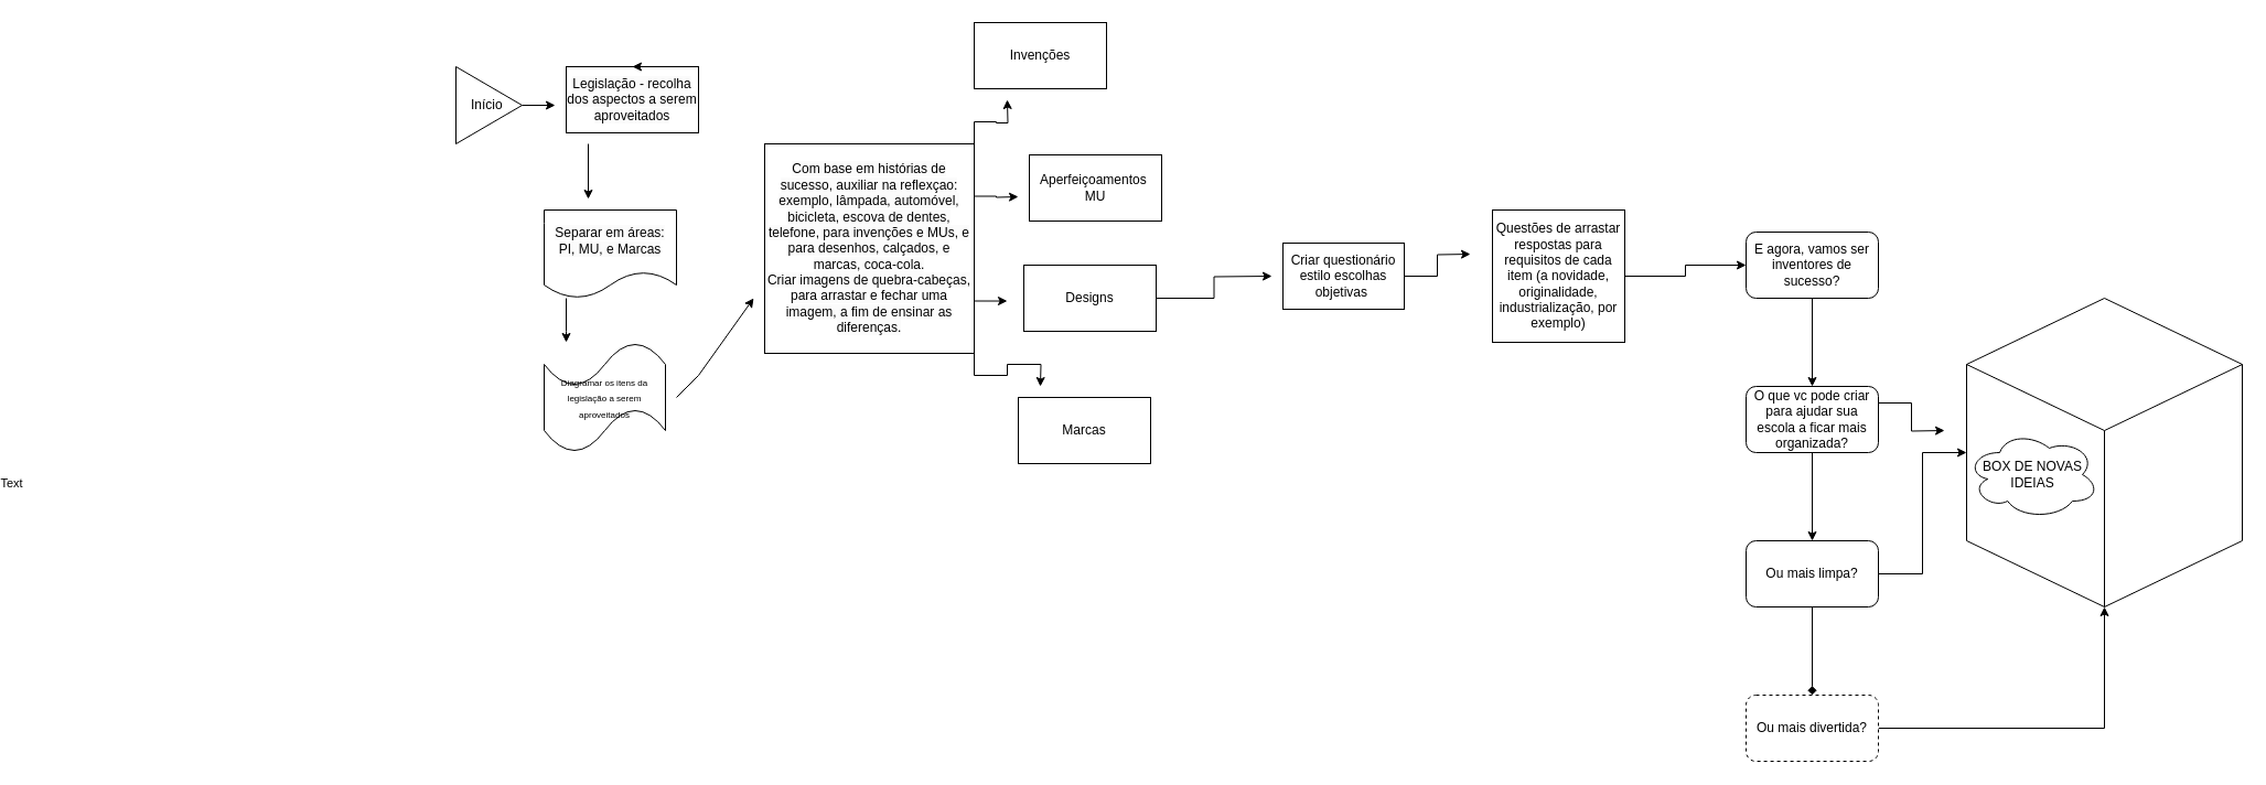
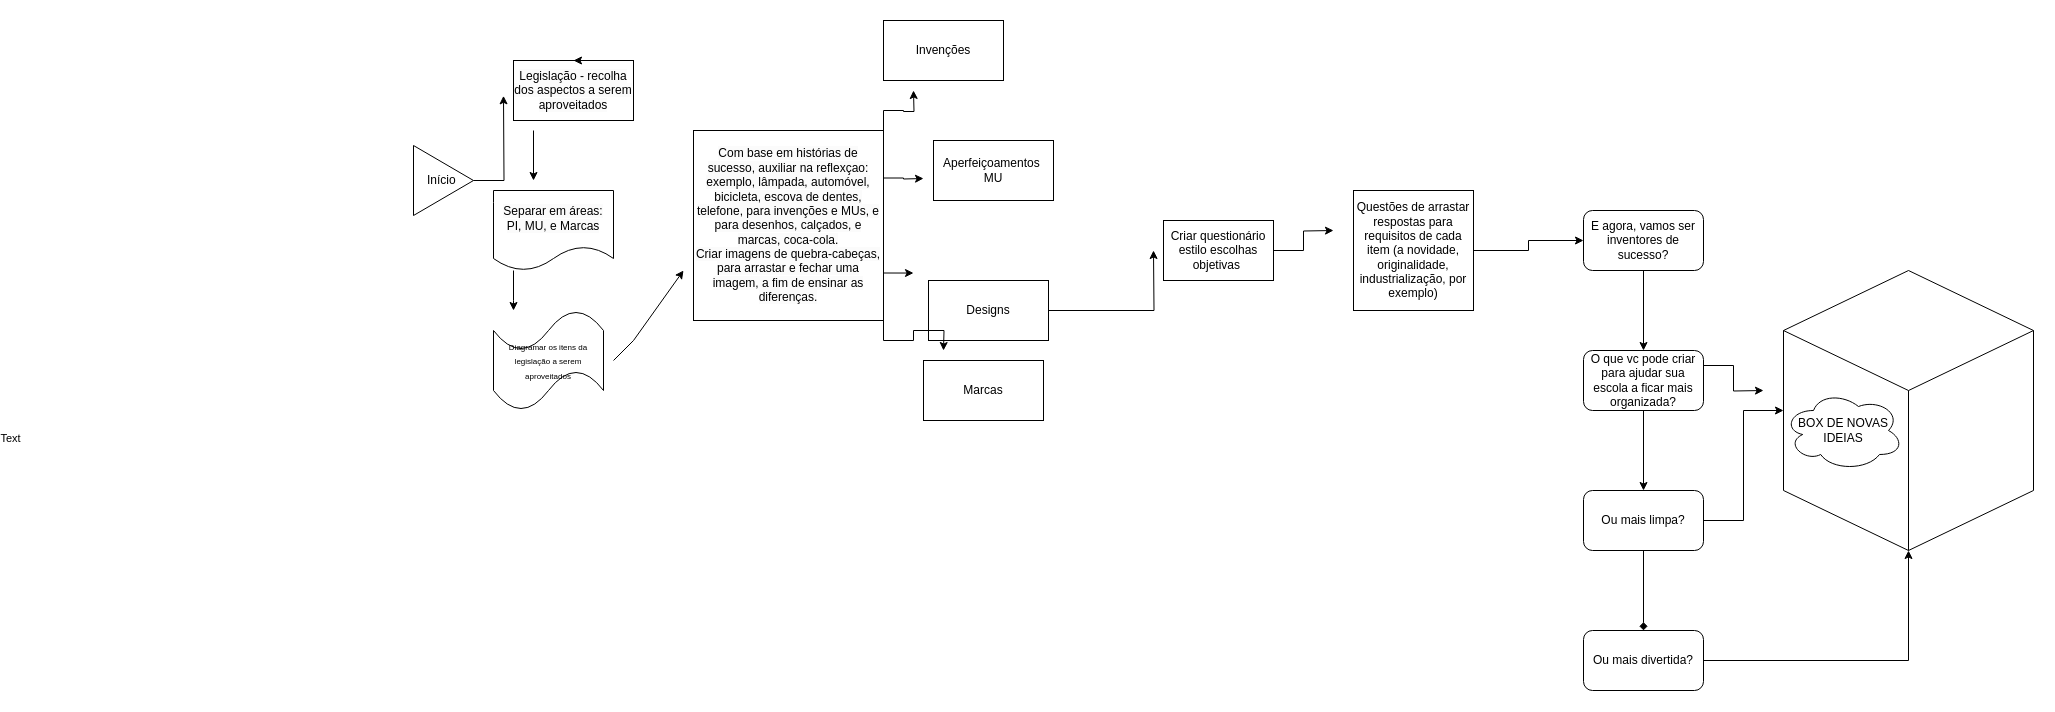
  <mxCell id="0" />
  <mxCell id="1" parent="0" />
  <mxCell id="2" style="edgeStyle=orthogonalEdgeStyle;rounded=0;orthogonalLoop=1;jettySize=auto;html=1;exitX=0.5;exitY=1;exitDx=0;exitDy=0;" edge="1" parent="1"><mxGeometry relative="1" as="geometry"><mxPoint x="187.5" y="240" as="sourcePoint" /><mxPoint x="187.5" y="240" as="targetPoint" /></mxGeometry></mxCell>
  <mxCell id="3" style="edgeStyle=orthogonalEdgeStyle;rounded=0;orthogonalLoop=1;jettySize=auto;html=1;exitX=1;exitY=0.5;exitDx=0;exitDy=0;" edge="1" parent="1" source="4"><mxGeometry relative="1" as="geometry"><mxPoint x="110" y="95.333" as="targetPoint" /></mxGeometry></mxCell>
- <mxCell id="4" value="Início&amp;nbsp;" style="triangle;whiteSpace=wrap;html=1;" vertex="1" parent="1"><mxGeometry y="60" width="60" height="70" as="geometry" x="20" /></mxCell>
+ <mxCell id="4" value="Início&amp;nbsp;" style="triangle;whiteSpace=wrap;html=1;" vertex="1" parent="1"><mxGeometry x="20" y="145" width="60" height="70" as="geometry" /></mxCell>
  <mxCell id="5" value="" style="endArrow=classic;html=1;rounded=0;" edge="1" parent="1"><mxGeometry width="50" height="50" relative="1" as="geometry"><mxPoint x="140" y="130" as="sourcePoint" /><mxPoint x="140" y="180" as="targetPoint" /></mxGeometry></mxCell>
  <mxCell id="6" value="&lt;meta charset=&quot;utf-8&quot;&gt;&lt;span style=&quot;color: rgb(0, 0, 0); font-family: Helvetica; font-size: 12px; font-style: normal; font-variant-ligatures: normal; font-variant-caps: normal; font-weight: 400; letter-spacing: normal; orphans: 2; text-align: center; text-indent: 0px; text-transform: none; widows: 2; word-spacing: 0px; -webkit-text-stroke-width: 0px; background-color: rgb(251, 251, 251); text-decoration-thickness: initial; text-decoration-style: initial; text-decoration-color: initial; float: none; display: inline !important;&quot;&gt;Legislação - recolha dos aspectos a serem aproveitados&lt;/span&gt;" style="rounded=0;whiteSpace=wrap;html=1;" vertex="1" parent="1"><mxGeometry x="120" y="60" width="120" height="60" as="geometry" /></mxCell>
  <mxCell id="7" style="edgeStyle=orthogonalEdgeStyle;rounded=0;orthogonalLoop=1;jettySize=auto;html=1;" edge="1" parent="1" source="8" target="9"><mxGeometry relative="1" as="geometry"><Array as="points"><mxPoint x="120" y="300" /><mxPoint x="120" y="300" /></Array></mxGeometry></mxCell>
  <mxCell id="8" value="&lt;meta charset=&quot;utf-8&quot;&gt;&lt;span style=&quot;color: rgb(0, 0, 0); font-family: Helvetica; font-size: 12px; font-style: normal; font-variant-ligatures: normal; font-variant-caps: normal; font-weight: 400; letter-spacing: normal; orphans: 2; text-align: center; text-indent: 0px; text-transform: none; widows: 2; word-spacing: 0px; -webkit-text-stroke-width: 0px; background-color: rgb(251, 251, 251); text-decoration-thickness: initial; text-decoration-style: initial; text-decoration-color: initial; float: none; display: inline !important;&quot;&gt;Separar em áreas:&lt;/span&gt;&lt;br style=&quot;border-color: var(--border-color); color: rgb(0, 0, 0); font-family: Helvetica; font-size: 12px; font-style: normal; font-variant-ligatures: normal; font-variant-caps: normal; font-weight: 400; letter-spacing: normal; orphans: 2; text-align: center; text-indent: 0px; text-transform: none; widows: 2; word-spacing: 0px; -webkit-text-stroke-width: 0px; text-decoration-thickness: initial; text-decoration-style: initial; text-decoration-color: initial;&quot;&gt;&lt;span style=&quot;color: rgb(0, 0, 0); font-family: Helvetica; font-size: 12px; font-style: normal; font-variant-ligatures: normal; font-variant-caps: normal; font-weight: 400; letter-spacing: normal; orphans: 2; text-align: center; text-indent: 0px; text-transform: none; widows: 2; word-spacing: 0px; -webkit-text-stroke-width: 0px; background-color: rgb(251, 251, 251); text-decoration-thickness: initial; text-decoration-style: initial; text-decoration-color: initial; float: none; display: inline !important;&quot;&gt;PI, MU, e Marcas&lt;/span&gt;" style="shape=document;whiteSpace=wrap;html=1;boundedLbl=1;" vertex="1" parent="1"><mxGeometry x="100" y="190" width="120" height="80" as="geometry" /></mxCell>
  <mxCell id="9" value="&lt;font style=&quot;font-size: 8px;&quot;&gt;Diagramar os itens da legislação a serem aproveitados&lt;/font&gt;" style="shape=tape;whiteSpace=wrap;html=1;" vertex="1" parent="1"><mxGeometry x="100" y="310" width="110" height="100" as="geometry" /></mxCell>
  <mxCell id="10" style="edgeStyle=orthogonalEdgeStyle;rounded=0;orthogonalLoop=1;jettySize=auto;html=1;exitX=0.75;exitY=0;exitDx=0;exitDy=0;entryX=0.5;entryY=0;entryDx=0;entryDy=0;" edge="1" parent="1" source="6" target="6"><mxGeometry relative="1" as="geometry" /></mxCell>
  <mxCell id="11" value="Invenções" style="rounded=0;whiteSpace=wrap;html=1;" vertex="1" parent="1"><mxGeometry x="490" width="120" height="60" as="geometry" y="20" /></mxCell>
  <mxCell id="12" value="Aperfeiçoamentos&amp;nbsp;&lt;br&gt;MU" style="rounded=0;whiteSpace=wrap;html=1;" vertex="1" parent="1"><mxGeometry x="540" y="140" width="120" height="60" as="geometry" /></mxCell>
  <mxCell id="13" style="edgeStyle=orthogonalEdgeStyle;rounded=0;orthogonalLoop=1;jettySize=auto;html=1;exitX=1;exitY=0.5;exitDx=0;exitDy=0;" edge="1" parent="1" source="14"><mxGeometry relative="1" as="geometry"><mxPoint x="760" y="250" as="targetPoint" /></mxGeometry></mxCell>
- <mxCell id="14" value="Designs" style="rounded=0;whiteSpace=wrap;html=1;" vertex="1" parent="1"><mxGeometry x="535" y="240" width="120" height="60" as="geometry" /></mxCell>
+ <mxCell id="14" value="Designs" style="rounded=0;whiteSpace=wrap;html=1;" vertex="1" parent="1"><mxGeometry x="535" y="280" width="120" height="60" as="geometry" /></mxCell>
  <mxCell id="15" value="Marcas" style="rounded=0;whiteSpace=wrap;html=1;" vertex="1" parent="1"><mxGeometry x="530" y="360" width="120" height="60" as="geometry" /></mxCell>
  <mxCell id="16" style="edgeStyle=orthogonalEdgeStyle;rounded=0;orthogonalLoop=1;jettySize=auto;html=1;exitX=1;exitY=0.5;exitDx=0;exitDy=0;" edge="1" parent="1" source="17"><mxGeometry relative="1" as="geometry"><mxPoint x="940" y="230" as="targetPoint" /></mxGeometry></mxCell>
  <mxCell id="17" value="Criar questionário estilo escolhas objetivas&amp;nbsp;" style="rounded=0;whiteSpace=wrap;html=1;" vertex="1" parent="1"><mxGeometry x="770" y="220" width="110" height="60" as="geometry" /></mxCell>
  <mxCell id="18" style="edgeStyle=orthogonalEdgeStyle;rounded=0;orthogonalLoop=1;jettySize=auto;html=1;exitX=1;exitY=0.5;exitDx=0;exitDy=0;" edge="1" parent="1" source="19" target="28"><mxGeometry relative="1" as="geometry" /></mxCell>
  <mxCell id="19" value="Questões de arrastar respostas para requisitos de cada item (a novidade, originalidade, industrialização, por exemplo)" style="whiteSpace=wrap;html=1;rounded=0;" vertex="1" parent="1"><mxGeometry x="960" y="190" width="120" height="120" as="geometry" /></mxCell>
  <mxCell id="20" style="edgeStyle=orthogonalEdgeStyle;rounded=0;orthogonalLoop=1;jettySize=auto;html=1;exitX=1;exitY=0;exitDx=0;exitDy=0;" edge="1" parent="1" source="24"><mxGeometry relative="1" as="geometry"><mxPoint x="520" y="90" as="targetPoint" /></mxGeometry></mxCell>
  <mxCell id="21" style="edgeStyle=orthogonalEdgeStyle;rounded=0;orthogonalLoop=1;jettySize=auto;html=1;exitX=1;exitY=0.25;exitDx=0;exitDy=0;" edge="1" parent="1" source="24"><mxGeometry relative="1" as="geometry"><mxPoint x="530" y="178" as="targetPoint" /></mxGeometry></mxCell>
  <mxCell id="22" style="edgeStyle=orthogonalEdgeStyle;rounded=0;orthogonalLoop=1;jettySize=auto;html=1;exitX=1;exitY=0.75;exitDx=0;exitDy=0;" edge="1" parent="1" source="24"><mxGeometry relative="1" as="geometry"><mxPoint x="520" y="272.545" as="targetPoint" /></mxGeometry></mxCell>
  <mxCell id="23" style="edgeStyle=orthogonalEdgeStyle;rounded=0;orthogonalLoop=1;jettySize=auto;html=1;exitX=1;exitY=1;exitDx=0;exitDy=0;" edge="1" parent="1" source="24"><mxGeometry relative="1" as="geometry"><mxPoint x="550" y="350" as="targetPoint" /></mxGeometry></mxCell>
  <mxCell id="24" value="&lt;meta charset=&quot;utf-8&quot;&gt;&lt;span style=&quot;color: rgb(0, 0, 0); font-family: Helvetica; font-size: 12px; font-style: normal; font-variant-ligatures: normal; font-variant-caps: normal; font-weight: 400; letter-spacing: normal; orphans: 2; text-align: center; text-indent: 0px; text-transform: none; widows: 2; word-spacing: 0px; -webkit-text-stroke-width: 0px; background-color: rgb(251, 251, 251); text-decoration-thickness: initial; text-decoration-style: initial; text-decoration-color: initial; float: none; display: inline !important;&quot;&gt;Com base em histórias de sucesso, auxiliar na reflexçao: exemplo, lâmpada, automóvel, bicicleta, escova de dentes, telefone, para invenções e MUs, e para desenhos, calçados, e marcas, coca-cola.&lt;/span&gt;&lt;br style=&quot;border-color: var(--border-color); color: rgb(0, 0, 0); font-family: Helvetica; font-size: 12px; font-style: normal; font-variant-ligatures: normal; font-variant-caps: normal; font-weight: 400; letter-spacing: normal; orphans: 2; text-align: center; text-indent: 0px; text-transform: none; widows: 2; word-spacing: 0px; -webkit-text-stroke-width: 0px; background-color: rgb(251, 251, 251); text-decoration-thickness: initial; text-decoration-style: initial; text-decoration-color: initial;&quot;&gt;&lt;span style=&quot;color: rgb(0, 0, 0); font-family: Helvetica; font-size: 12px; font-style: normal; font-variant-ligatures: normal; font-variant-caps: normal; font-weight: 400; letter-spacing: normal; orphans: 2; text-align: center; text-indent: 0px; text-transform: none; widows: 2; word-spacing: 0px; -webkit-text-stroke-width: 0px; background-color: rgb(251, 251, 251); text-decoration-thickness: initial; text-decoration-style: initial; text-decoration-color: initial; float: none; display: inline !important;&quot;&gt;Criar imagens de quebra-cabeças, para arrastar e fechar uma imagem, a fim de ensinar as diferenças.&lt;/span&gt;" style="whiteSpace=wrap;html=1;aspect=fixed;" vertex="1" parent="1"><mxGeometry x="300" y="130" width="190" height="190" as="geometry" /></mxCell>
  <mxCell id="25" value="" style="endArrow=classic;html=1;rounded=0;" edge="1" parent="1"><mxGeometry width="50" height="50" relative="1" as="geometry"><mxPoint x="220" y="360" as="sourcePoint" /><mxPoint x="290" y="270" as="targetPoint" /><Array as="points"><mxPoint x="240" y="340" /></Array></mxGeometry></mxCell>
  <mxCell id="26" value="Text" style="edgeLabel;html=1;align=center;verticalAlign=middle;resizable=0;points=[];" vertex="1" connectable="0" parent="25"><mxGeometry x="-0.075" y="-1" relative="1" as="geometry"><mxPoint x="-639" y="117" as="offset" /></mxGeometry></mxCell>
  <mxCell id="27" value="" style="edgeStyle=orthogonalEdgeStyle;rounded=0;orthogonalLoop=1;jettySize=auto;html=1;" edge="1" parent="1" source="28" target="31"><mxGeometry relative="1" as="geometry" /></mxCell>
  <mxCell id="28" value="E agora, vamos ser inventores de sucesso?" style="rounded=1;whiteSpace=wrap;html=1;" vertex="1" parent="1"><mxGeometry x="1190" y="210" width="120" height="60" as="geometry" /></mxCell>
  <mxCell id="29" value="" style="edgeStyle=orthogonalEdgeStyle;rounded=0;orthogonalLoop=1;jettySize=auto;html=1;" edge="1" parent="1" source="31" target="34"><mxGeometry relative="1" as="geometry" /></mxCell>
  <mxCell id="30" style="edgeStyle=orthogonalEdgeStyle;rounded=0;orthogonalLoop=1;jettySize=auto;html=1;exitX=1;exitY=0.25;exitDx=0;exitDy=0;" edge="1" parent="1" source="31"><mxGeometry relative="1" as="geometry"><mxPoint x="1370" y="390" as="targetPoint" /></mxGeometry></mxCell>
  <mxCell id="31" value="O que vc pode criar para ajudar sua escola a ficar mais organizada?" style="whiteSpace=wrap;html=1;rounded=1;" vertex="1" parent="1"><mxGeometry x="1190" y="350" width="120" height="60" as="geometry" /></mxCell>
  <mxCell id="32" value="" style="edgeStyle=orthogonalEdgeStyle;rounded=0;orthogonalLoop=1;jettySize=auto;html=1;endArrow=diamond;" edge="1" parent="1" source="34" target="36"><mxGeometry relative="1" as="geometry" /></mxCell>
  <mxCell id="33" style="edgeStyle=orthogonalEdgeStyle;rounded=0;orthogonalLoop=1;jettySize=auto;html=1;exitX=1;exitY=0.5;exitDx=0;exitDy=0;" edge="1" parent="1" source="34" target="37"><mxGeometry relative="1" as="geometry" /></mxCell>
  <mxCell id="34" value="Ou mais limpa?" style="whiteSpace=wrap;html=1;rounded=1;" vertex="1" parent="1"><mxGeometry x="1190" y="490" width="120" height="60" as="geometry" /></mxCell>
  <mxCell id="35" style="edgeStyle=orthogonalEdgeStyle;rounded=0;orthogonalLoop=1;jettySize=auto;html=1;exitX=1;exitY=0.5;exitDx=0;exitDy=0;" edge="1" parent="1" source="36" target="37"><mxGeometry relative="1" as="geometry" /></mxCell>
- <mxCell id="36" value="Ou mais divertida?" style="whiteSpace=wrap;html=1;rounded=1;dashed=1;" vertex="1" parent="1"><mxGeometry x="1190" y="630" width="120" height="60" as="geometry" /></mxCell>
+ <mxCell id="36" value="Ou mais divertida?" style="whiteSpace=wrap;html=1;rounded=1;" vertex="1" parent="1"><mxGeometry x="1190" y="630" width="120" height="60" as="geometry" /></mxCell>
  <mxCell id="37" value="" style="html=1;whiteSpace=wrap;shape=isoCube2;backgroundOutline=1;isoAngle=15;" vertex="1" parent="1"><mxGeometry x="1390" y="270" width="250" height="280" as="geometry" /></mxCell>
  <mxCell id="38" value="BOX DE NOVAS IDEIAS" style="ellipse;shape=cloud;whiteSpace=wrap;html=1;" vertex="1" parent="1"><mxGeometry x="1390" y="390" width="120" height="80" as="geometry" /></mxCell>
